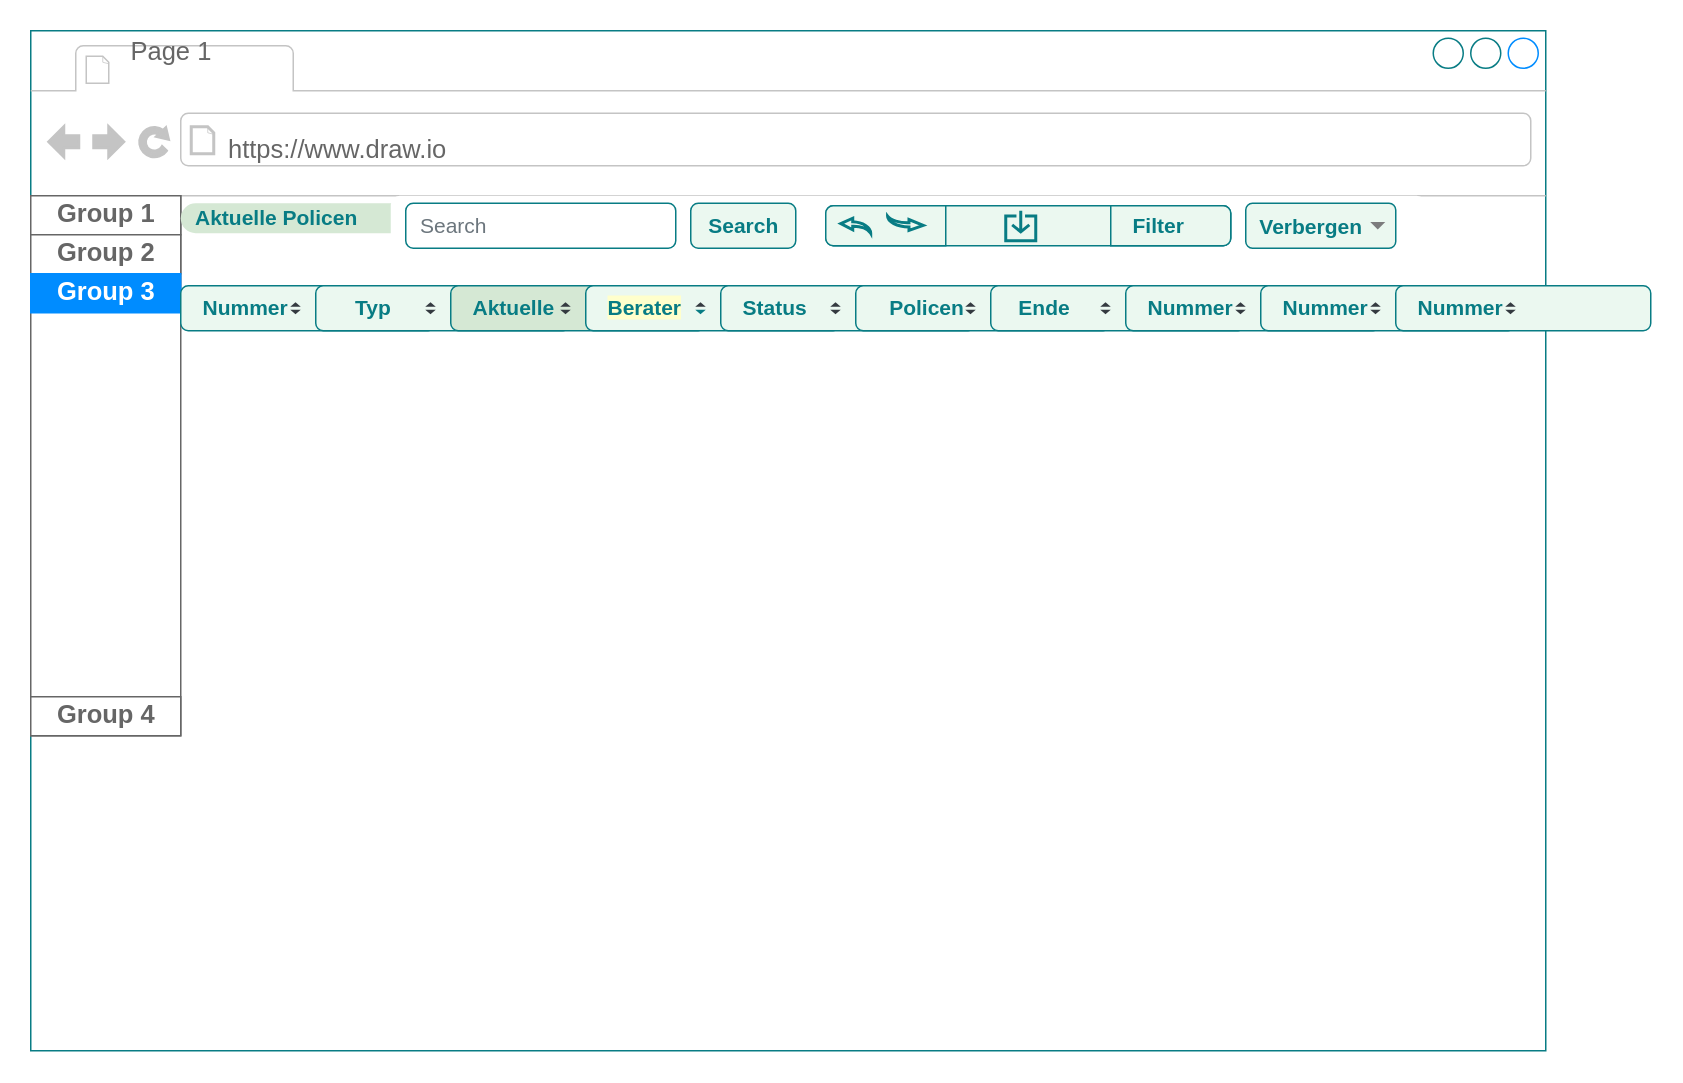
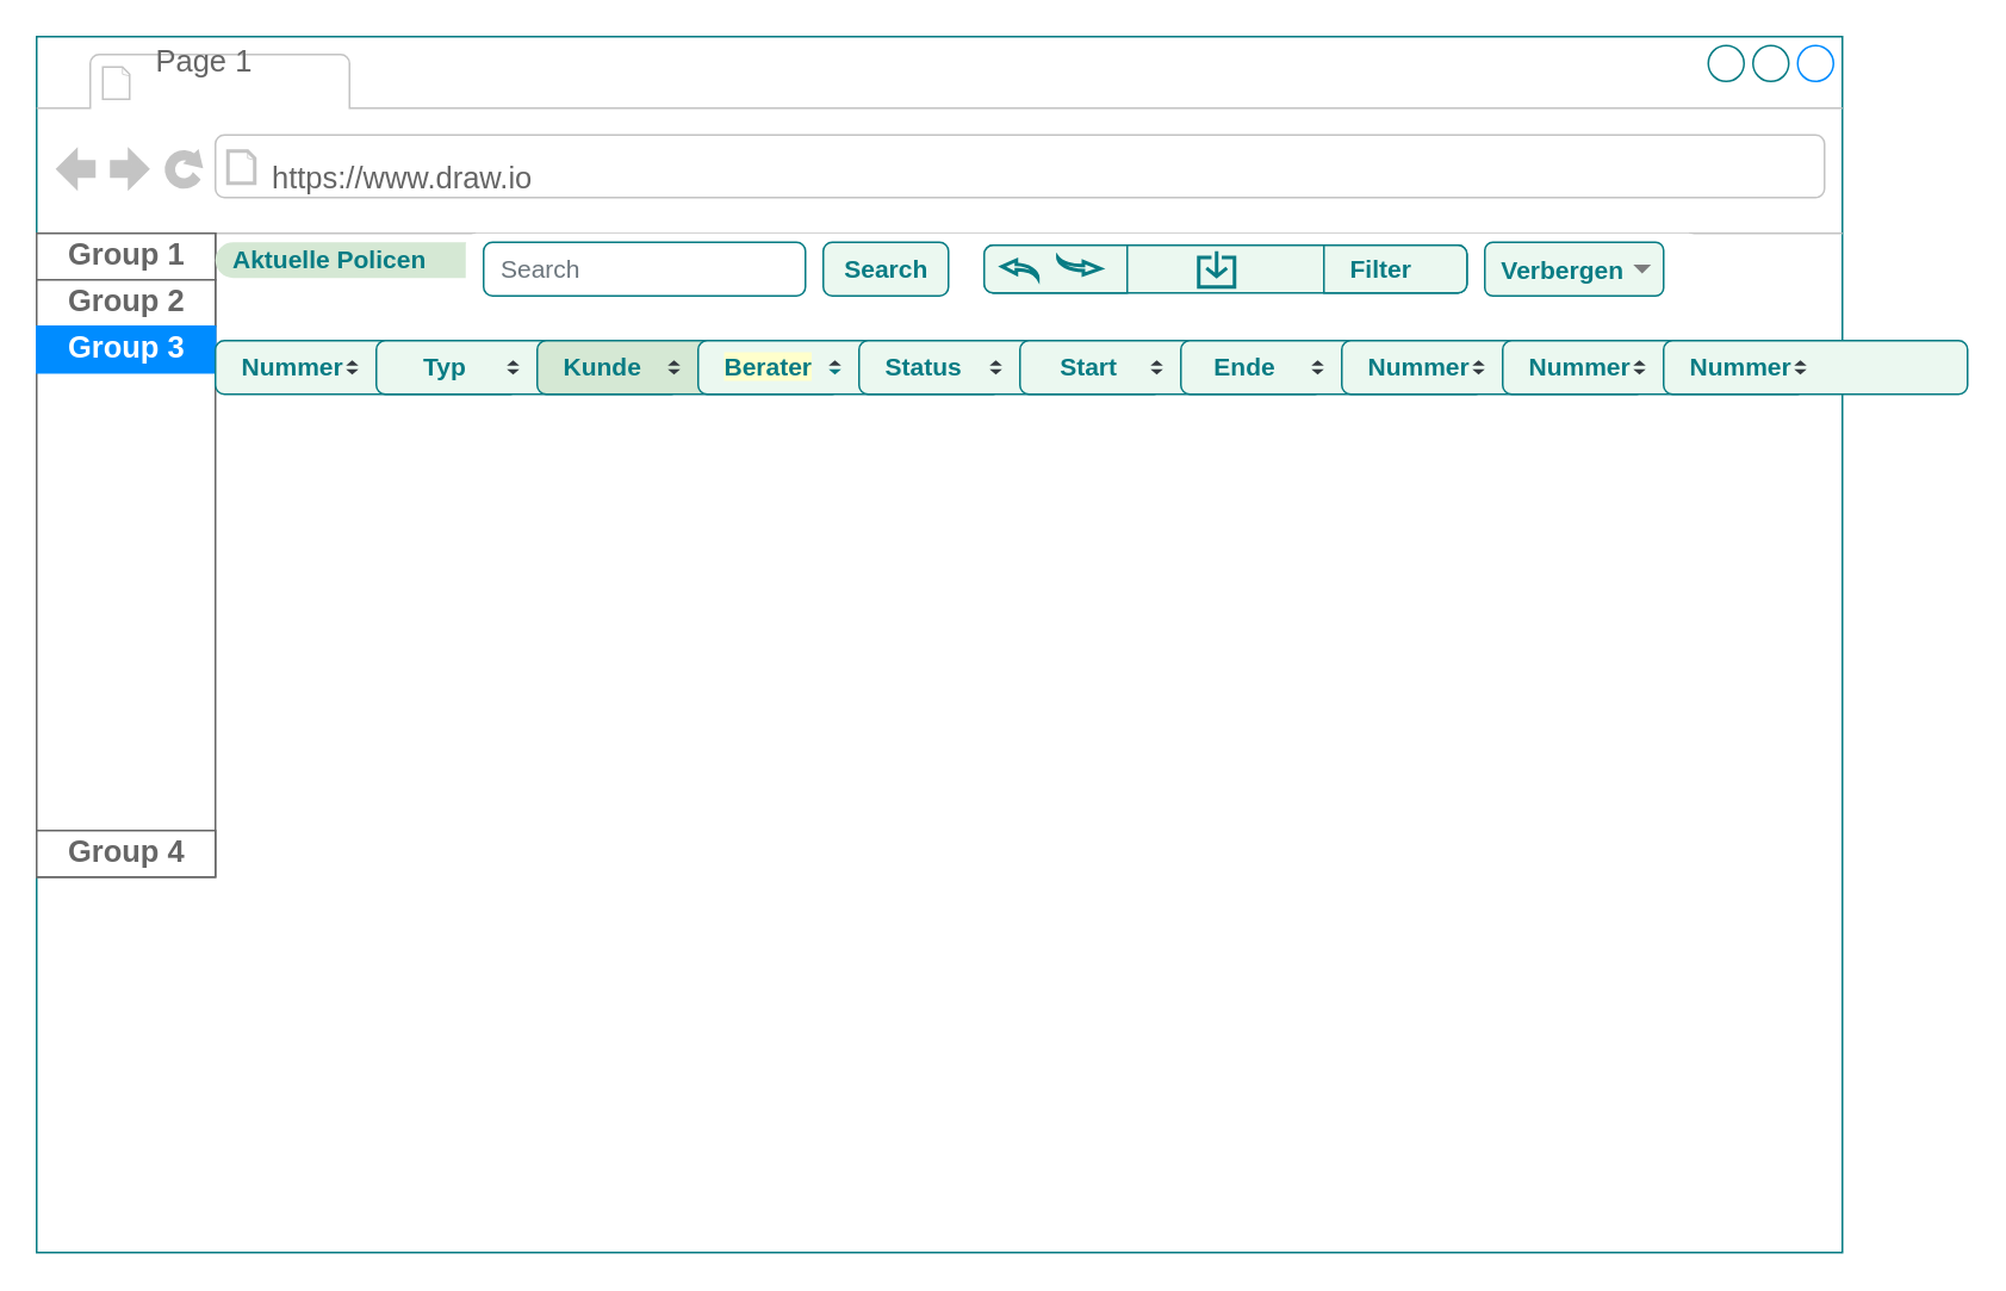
  <mxCell id="0" />
  <mxCell id="1" parent="0" />
  <mxCell id="2" value="" style="strokeWidth=1;shadow=0;dashed=0;align=center;html=1;shape=mxgraph.mockup.containers.browserWindow;rSize=0;strokeColor2=#008cff;strokeColor3=#c4c4c4;mainText=,;recursiveResize=0;strokeColor=#087C84;" vertex="1" parent="1"><mxGeometry x="20" y="20" width="1010" height="680" as="geometry" /></mxCell>
  <mxCell id="3" value="Page 1" style="strokeWidth=1;shadow=0;dashed=0;align=center;html=1;shape=mxgraph.mockup.containers.anchor;fontSize=17;fontColor=#666666;align=left;" vertex="1" parent="2"><mxGeometry x="65" y="2" width="110" height="26" as="geometry" /></mxCell>
  <mxCell id="4" value="https://www.draw.io" style="strokeWidth=1;shadow=0;dashed=0;align=center;html=1;shape=mxgraph.mockup.containers.anchor;rSize=0;fontSize=17;fontColor=#666666;align=left;" vertex="1" parent="2"><mxGeometry x="130" y="60" width="335" height="40" as="geometry" /></mxCell>
  <mxCell id="5" value="" style="strokeWidth=1;shadow=0;dashed=0;align=center;html=1;shape=mxgraph.mockup.containers.rrect;rSize=0;strokeColor=#666666;" vertex="1" parent="2"><mxGeometry y="110" width="100" height="360" as="geometry" /></mxCell>
  <mxCell id="6" value="Group 1" style="strokeColor=inherit;fillColor=inherit;gradientColor=inherit;strokeWidth=1;shadow=0;dashed=0;align=center;html=1;shape=mxgraph.mockup.containers.rrect;rSize=0;fontSize=17;fontColor=#666666;fontStyle=1;resizeWidth=1;" vertex="1" parent="5"><mxGeometry width="100" height="26" relative="1" as="geometry" /></mxCell>
  <mxCell id="7" value="Group 2" style="strokeColor=inherit;fillColor=inherit;gradientColor=inherit;strokeWidth=1;shadow=0;dashed=0;align=center;html=1;shape=mxgraph.mockup.containers.rrect;rSize=0;fontSize=17;fontColor=#666666;fontStyle=1;resizeWidth=1;" vertex="1" parent="5"><mxGeometry width="100" height="26" relative="1" as="geometry"><mxPoint y="26" as="offset" /></mxGeometry></mxCell>
  <mxCell id="8" value="Group 3" style="strokeWidth=1;shadow=0;dashed=0;align=center;html=1;shape=mxgraph.mockup.containers.rrect;rSize=0;fontSize=17;fontColor=#ffffff;fontStyle=1;fillColor=#008cff;strokeColor=#008cff;resizeWidth=1;" vertex="1" parent="5"><mxGeometry width="100" height="26" relative="1" as="geometry"><mxPoint y="52" as="offset" /></mxGeometry></mxCell>
  <mxCell id="9" value="Group 4" style="strokeColor=inherit;fillColor=inherit;gradientColor=inherit;strokeWidth=1;shadow=0;dashed=0;align=center;html=1;shape=mxgraph.mockup.containers.rrect;rSize=0;fontSize=17;fontColor=#666666;fontStyle=1;resizeWidth=1;" vertex="1" parent="5"><mxGeometry y="1" width="100" height="26" relative="1" as="geometry"><mxPoint y="-26" as="offset" /></mxGeometry></mxCell>
  <mxCell id="10" value="&lt;font color=&quot;#087C84&quot;&gt;Aktuelle Policen&lt;/font&gt;" style="rounded=1;whiteSpace=wrap;html=1;arcSize=50;strokeColor=none;strokeWidth=1;fillColor=#d5e8d4;fontColor=#000000;whiteSpace=wrap;align=left;verticalAlign=middle;spacingLeft=0;fontStyle=1;fontSize=14;spacing=10;" vertex="1" parent="2"><mxGeometry x="100" y="115" width="150" height="20" as="geometry" /></mxCell>
  <mxCell id="11" value="&lt;b&gt;&lt;font color=&quot;#087C84&quot;&gt;Nummer &lt;/font&gt;&lt;/b&gt;" style="html=1;shadow=0;dashed=0;shape=mxgraph.bootstrap.rrect;rSize=5;html=1;whiteSpace=wrap;fontColor=#7D868C;align=left;spacing=15;fontSize=14;fillColor=#EBF8F0;strokeColor=#087C84;" vertex="1" parent="2"><mxGeometry x="100" y="170" width="170" height="30" as="geometry" /></mxCell>
  <mxCell id="12" value="" style="shape=triangle;direction=south;fillColor=#343A40;strokeColor=none;perimeter=none;" vertex="1" parent="11"><mxGeometry x="1" y="0.5" width="7" height="3" relative="1" as="geometry"><mxPoint x="-97" y="1" as="offset" /></mxGeometry></mxCell>
  <mxCell id="13" value="" style="shape=triangle;direction=north;fillColor=#343A40;strokeColor=none;perimeter=none;" vertex="1" parent="11"><mxGeometry x="1" y="0.5" width="7" height="3" relative="1" as="geometry"><mxPoint x="-97" y="-4" as="offset" /></mxGeometry></mxCell>
  <mxCell id="14" value="" style="html=1;shadow=0;dashed=0;strokeColor=none;fontSize=16;fontColor=#181819;align=left;spacing=15;rounded=1;fillColor=#FFFFFF;" vertex="1" parent="2"><mxGeometry x="240" y="110" width="690" height="40" as="geometry" /></mxCell>
  <mxCell id="15" value="&lt;b&gt;&lt;span style=&quot;background-color: rgb(235 , 248 , 240)&quot;&gt;&lt;font color=&quot;#087C84&quot;&gt;Search&lt;/font&gt;&lt;/span&gt;&lt;/b&gt;" style="html=1;shadow=0;dashed=0;shape=mxgraph.bootstrap.rrect;rSize=5;fontSize=14;fontColor=#33A64C;strokeColor=#087C84;fillColor=#EBF8F0;" vertex="1" parent="14"><mxGeometry x="1" width="70" height="30" relative="1" as="geometry"><mxPoint x="-490" y="5" as="offset" /></mxGeometry></mxCell>
  <mxCell id="16" value="" style="html=1;shadow=0;dashed=0;shape=mxgraph.bootstrap.rrect;rSize=5;html=1;whiteSpace=wrap;fontColor=#7D868C;align=left;spacing=15;spacingLeft=80;fontSize=14;rounded=1;strokeColor=#087C84;fillColor=#EBF8F0;" vertex="1" parent="14"><mxGeometry x="290" y="6.667" width="270" height="26.667" as="geometry" /></mxCell>
  <mxCell id="17" value="" style="html=1;shadow=0;dashed=0;shape=mxgraph.bootstrap.leftButton;gradientColor=inherit;fontColor=inherit;rSize=5;perimeter=none;whiteSpace=wrap;resizeHeight=1;fontSize=14;align=left;spacing=15;fillColor=#EBF8F0;strokeColor=#087C84;" vertex="1" parent="16"><mxGeometry width="80" height="26.667" relative="1" as="geometry" /></mxCell>
  <mxCell id="18" value="&lt;font color=&quot;#087C84&quot;&gt;&lt;b&gt;Filter&lt;/b&gt;&lt;/font&gt;" style="html=1;shadow=0;dashed=0;shape=mxgraph.bootstrap.rightButton;gradientColor=inherit;fontColor=inherit;rSize=5;perimeter=none;whiteSpace=wrap;resizeHeight=1;fontSize=14;align=left;spacing=15;fillColor=#EBF8F0;strokeColor=#087C84;" vertex="1" parent="16"><mxGeometry x="1" width="80" height="26.667" relative="1" as="geometry"><mxPoint x="-80" as="offset" /></mxGeometry></mxCell>
  <mxCell id="19" value="Search" style="html=1;shadow=0;dashed=0;shape=mxgraph.bootstrap.rrect;rSize=5;fontSize=14;fontColor=#6C767D;fillColor=#ffffff;align=left;spacing=10;strokeColor=#087C84;" vertex="1" parent="14"><mxGeometry x="1" width="180" height="30" relative="1" as="geometry"><mxPoint x="-680" y="5" as="offset" /></mxGeometry></mxCell>
  <mxCell id="20" value="Verbergen" style="fontSize=14;align=right;spacingRight=20;strokeColor=#087C84;fontStyle=1;rounded=1;fillColor=#EBF8F0;fontColor=#087C84;" vertex="1" parent="2"><mxGeometry width="100" height="30" relative="1" as="geometry"><mxPoint x="810" y="115" as="offset" /></mxGeometry></mxCell>
  <mxCell id="21" value="" style="shape=triangle;direction=south;fillColor=#7C7C7D;strokeColor=none;perimeter=none;" vertex="1" parent="20"><mxGeometry x="1" y="0.5" width="10" height="5" relative="1" as="geometry"><mxPoint x="-17" y="-2.5" as="offset" /></mxGeometry></mxCell>
  <mxCell id="22" value="" style="html=1;verticalLabelPosition=bottom;align=center;labelBackgroundColor=#ffffff;verticalAlign=top;strokeWidth=2;shadow=0;dashed=0;shape=mxgraph.ios7.icons.back;rounded=1;fontSize=16;fontColor=#181819;fillColor=#EBF8F0;strokeColor=#087C84;" vertex="1" parent="2"><mxGeometry x="540" y="125" width="20" height="10" as="geometry" /></mxCell>
  <mxCell id="23" value="&lt;font color=&quot;#087C84&quot;&gt;&lt;b&gt;&amp;nbsp;&amp;nbsp; Typ&lt;/b&gt;&lt;/font&gt;" style="html=1;shadow=0;dashed=0;shape=mxgraph.bootstrap.rrect;rSize=5;html=1;whiteSpace=wrap;fontColor=#7D868C;align=left;spacing=15;fontSize=14;fillColor=#EBF8F0;strokeColor=#087C84;" vertex="1" parent="2"><mxGeometry x="190" y="170" width="170" height="30" as="geometry" /></mxCell>
  <mxCell id="24" value="" style="shape=triangle;direction=south;fillColor=#343A40;strokeColor=none;perimeter=none;" vertex="1" parent="23"><mxGeometry x="1" y="0.5" width="7" height="3" relative="1" as="geometry"><mxPoint x="-97" y="1" as="offset" /></mxGeometry></mxCell>
  <mxCell id="25" value="" style="shape=triangle;direction=north;fillColor=#343A40;strokeColor=none;perimeter=none;" vertex="1" parent="23"><mxGeometry x="1" y="0.5" width="7" height="3" relative="1" as="geometry"><mxPoint x="-97" y="-4" as="offset" /></mxGeometry></mxCell>
- <mxCell id="26" value="&lt;font color=&quot;#087C84&quot;&gt;&lt;b&gt;Aktuelle&lt;/b&gt;&lt;/font&gt;" style="html=1;shadow=0;dashed=0;shape=mxgraph.bootstrap.rrect;rSize=5;html=1;whiteSpace=wrap;fontColor=#7D868C;align=left;spacing=15;fontSize=14;strokeColor=#087C84;fillColor=#D5E8D4;" vertex="1" parent="2"><mxGeometry x="280" y="170" width="170" height="30" as="geometry" /></mxCell>
+ <mxCell id="26" value="&lt;font color=&quot;#087C84&quot;&gt;&lt;b&gt;Kunde&lt;/b&gt;&lt;/font&gt;" style="html=1;shadow=0;dashed=0;shape=mxgraph.bootstrap.rrect;rSize=5;html=1;whiteSpace=wrap;fontColor=#7D868C;align=left;spacing=15;fontSize=14;strokeColor=#087C84;fillColor=#D5E8D4;" vertex="1" parent="2"><mxGeometry x="280" y="170" width="170" height="30" as="geometry" /></mxCell>
  <mxCell id="27" value="" style="shape=triangle;direction=south;fillColor=#343A40;strokeColor=none;perimeter=none;" vertex="1" parent="26"><mxGeometry x="1" y="0.5" width="7" height="3" relative="1" as="geometry"><mxPoint x="-97" y="1" as="offset" /></mxGeometry></mxCell>
  <mxCell id="28" value="" style="shape=triangle;direction=north;fillColor=#343A40;strokeColor=none;perimeter=none;" vertex="1" parent="26"><mxGeometry x="1" y="0.5" width="7" height="3" relative="1" as="geometry"><mxPoint x="-97" y="-4" as="offset" /></mxGeometry></mxCell>
  <mxCell id="29" value="&lt;span style=&quot;background-color: rgb(255 , 255 , 204)&quot;&gt;&lt;font color=&quot;#087C84&quot;&gt;&lt;b&gt;Berater&lt;/b&gt;&lt;/font&gt;&lt;/span&gt;" style="html=1;shadow=0;dashed=0;shape=mxgraph.bootstrap.rrect;rSize=5;html=1;whiteSpace=wrap;fontColor=#7D868C;align=left;spacing=15;fontSize=14;strokeColor=#087C84;fillColor=#EBF8F0;" vertex="1" parent="2"><mxGeometry x="370" y="170" width="170" height="30" as="geometry" /></mxCell>
  <mxCell id="30" value="" style="shape=triangle;direction=south;strokeColor=none;perimeter=none;rounded=0;sketch=0;fillColor=#087C84;" vertex="1" parent="29"><mxGeometry x="1" y="0.5" width="7" height="3" relative="1" as="geometry"><mxPoint x="-97" y="1" as="offset" /></mxGeometry></mxCell>
  <mxCell id="31" value="" style="shape=triangle;direction=north;fillColor=#343A40;strokeColor=none;perimeter=none;" vertex="1" parent="29"><mxGeometry x="1" y="0.5" width="7" height="3" relative="1" as="geometry"><mxPoint x="-97" y="-4" as="offset" /></mxGeometry></mxCell>
  <mxCell id="32" value="&lt;font color=&quot;#087C84&quot;&gt;&lt;b&gt;Status&lt;/b&gt;&lt;/font&gt;" style="html=1;shadow=0;dashed=0;shape=mxgraph.bootstrap.rrect;rSize=5;html=1;whiteSpace=wrap;fontColor=#7D868C;align=left;spacing=15;fontSize=14;fillColor=#EBF8F0;strokeColor=#087C84;" vertex="1" parent="2"><mxGeometry x="460" y="170" width="170" height="30" as="geometry" /></mxCell>
  <mxCell id="33" value="" style="shape=triangle;direction=south;fillColor=#343A40;strokeColor=none;perimeter=none;" vertex="1" parent="32"><mxGeometry x="1" y="0.5" width="7" height="3" relative="1" as="geometry"><mxPoint x="-97" y="1" as="offset" /></mxGeometry></mxCell>
  <mxCell id="34" value="" style="shape=triangle;direction=north;fillColor=#343A40;strokeColor=none;perimeter=none;" vertex="1" parent="32"><mxGeometry x="1" y="0.5" width="7" height="3" relative="1" as="geometry"><mxPoint x="-97" y="-4" as="offset" /></mxGeometry></mxCell>
- <mxCell id="35" value="&lt;font color=&quot;#087C84&quot;&gt;&lt;b&gt;&amp;nbsp; Policen&lt;/b&gt;&lt;/font&gt;" style="html=1;shadow=0;dashed=0;shape=mxgraph.bootstrap.rrect;rSize=5;html=1;whiteSpace=wrap;fontColor=#7D868C;align=left;spacing=15;fontSize=14;fillColor=#EBF8F0;strokeColor=#087C84;" vertex="1" parent="2"><mxGeometry x="550" y="170" width="170" height="30" as="geometry" /></mxCell>
+ <mxCell id="35" value="&lt;font color=&quot;#087C84&quot;&gt;&lt;b&gt;&amp;nbsp; Start&lt;/b&gt;&lt;/font&gt;" style="html=1;shadow=0;dashed=0;shape=mxgraph.bootstrap.rrect;rSize=5;html=1;whiteSpace=wrap;fontColor=#7D868C;align=left;spacing=15;fontSize=14;fillColor=#EBF8F0;strokeColor=#087C84;" vertex="1" parent="2"><mxGeometry x="550" y="170" width="170" height="30" as="geometry" /></mxCell>
  <mxCell id="36" value="" style="shape=triangle;direction=south;fillColor=#343A40;strokeColor=none;perimeter=none;" vertex="1" parent="35"><mxGeometry x="1" y="0.5" width="7" height="3" relative="1" as="geometry"><mxPoint x="-97" y="1" as="offset" /></mxGeometry></mxCell>
  <mxCell id="37" value="" style="shape=triangle;direction=north;fillColor=#343A40;strokeColor=none;perimeter=none;" vertex="1" parent="35"><mxGeometry x="1" y="0.5" width="7" height="3" relative="1" as="geometry"><mxPoint x="-97" y="-4" as="offset" /></mxGeometry></mxCell>
  <mxCell id="38" value="&lt;font color=&quot;#087C84&quot;&gt;&lt;b&gt;&amp;nbsp;Ende&lt;/b&gt;&lt;/font&gt;" style="html=1;shadow=0;dashed=0;shape=mxgraph.bootstrap.rrect;rSize=5;html=1;whiteSpace=wrap;fontColor=#7D868C;align=left;spacing=15;fontSize=14;fillColor=#EBF8F0;strokeColor=#087C84;" vertex="1" parent="2"><mxGeometry x="640" y="170" width="170" height="30" as="geometry" /></mxCell>
  <mxCell id="39" value="" style="shape=triangle;direction=south;fillColor=#343A40;strokeColor=none;perimeter=none;" vertex="1" parent="38"><mxGeometry x="1" y="0.5" width="7" height="3" relative="1" as="geometry"><mxPoint x="-97" y="1" as="offset" /></mxGeometry></mxCell>
  <mxCell id="40" value="" style="shape=triangle;direction=north;fillColor=#343A40;strokeColor=none;perimeter=none;" vertex="1" parent="38"><mxGeometry x="1" y="0.5" width="7" height="3" relative="1" as="geometry"><mxPoint x="-97" y="-4" as="offset" /></mxGeometry></mxCell>
  <mxCell id="41" value="&lt;b&gt;&lt;font color=&quot;#087C84&quot;&gt;Nummer &lt;/font&gt;&lt;/b&gt;" style="html=1;shadow=0;dashed=0;shape=mxgraph.bootstrap.rrect;rSize=5;html=1;whiteSpace=wrap;fontColor=#7D868C;align=left;spacing=15;fontSize=14;fillColor=#EBF8F0;strokeColor=#087C84;" vertex="1" parent="2"><mxGeometry x="730" y="170" width="170" height="30" as="geometry" /></mxCell>
  <mxCell id="42" value="" style="shape=triangle;direction=south;fillColor=#343A40;strokeColor=none;perimeter=none;" vertex="1" parent="41"><mxGeometry x="1" y="0.5" width="7" height="3" relative="1" as="geometry"><mxPoint x="-97" y="1" as="offset" /></mxGeometry></mxCell>
  <mxCell id="43" value="" style="shape=triangle;direction=north;fillColor=#343A40;strokeColor=none;perimeter=none;" vertex="1" parent="41"><mxGeometry x="1" y="0.5" width="7" height="3" relative="1" as="geometry"><mxPoint x="-97" y="-4" as="offset" /></mxGeometry></mxCell>
  <mxCell id="44" value="&lt;b&gt;&lt;font color=&quot;#087C84&quot;&gt;Nummer &lt;/font&gt;&lt;/b&gt;" style="html=1;shadow=0;dashed=0;shape=mxgraph.bootstrap.rrect;rSize=5;html=1;whiteSpace=wrap;fontColor=#7D868C;align=left;spacing=15;fontSize=14;fillColor=#EBF8F0;strokeColor=#087C84;" vertex="1" parent="2"><mxGeometry x="820" y="170" width="170" height="30" as="geometry" /></mxCell>
  <mxCell id="45" value="" style="shape=triangle;direction=south;fillColor=#343A40;strokeColor=none;perimeter=none;" vertex="1" parent="44"><mxGeometry x="1" y="0.5" width="7" height="3" relative="1" as="geometry"><mxPoint x="-97" y="1" as="offset" /></mxGeometry></mxCell>
  <mxCell id="46" value="" style="shape=triangle;direction=north;fillColor=#343A40;strokeColor=none;perimeter=none;" vertex="1" parent="44"><mxGeometry x="1" y="0.5" width="7" height="3" relative="1" as="geometry"><mxPoint x="-97" y="-4" as="offset" /></mxGeometry></mxCell>
  <mxCell id="47" value="&lt;b&gt;&lt;font color=&quot;#087C84&quot;&gt;Nummer &lt;/font&gt;&lt;/b&gt;" style="html=1;shadow=0;dashed=0;shape=mxgraph.bootstrap.rrect;rSize=5;html=1;whiteSpace=wrap;fontColor=#7D868C;align=left;spacing=15;fontSize=14;fillColor=#EBF8F0;strokeColor=#087C84;" vertex="1" parent="2"><mxGeometry x="910" y="170" width="170" height="30" as="geometry" /></mxCell>
  <mxCell id="48" value="" style="shape=triangle;direction=south;fillColor=#343A40;strokeColor=none;perimeter=none;resizable=0;movable=0;" vertex="1" parent="47"><mxGeometry x="1" y="0.5" width="7" height="3" relative="1" as="geometry"><mxPoint x="-97" y="1" as="offset" /></mxGeometry></mxCell>
  <mxCell id="49" value="" style="shape=triangle;direction=north;fillColor=#343A40;strokeColor=none;perimeter=none;" vertex="1" parent="47"><mxGeometry x="1" y="0.5" width="7" height="3" relative="1" as="geometry"><mxPoint x="-97" y="-4" as="offset" /></mxGeometry></mxCell>
  <mxCell id="50" value="" style="html=1;verticalLabelPosition=bottom;align=center;labelBackgroundColor=#ffffff;verticalAlign=top;strokeWidth=2;shadow=0;dashed=0;shape=mxgraph.ios7.icons.back;rounded=1;fontSize=16;fontColor=#181819;fillColor=#EBF8F0;strokeColor=#087C84;direction=north;rotation=-90;sketch=0;noLabel=1;" vertex="1" parent="2"><mxGeometry x="578.34" y="116.43" width="9.49" height="23.82" as="geometry" /></mxCell>
  <mxCell id="51" value="" style="html=1;verticalLabelPosition=bottom;align=center;labelBackgroundColor=#ffffff;verticalAlign=top;strokeWidth=2;shadow=0;dashed=0;shape=mxgraph.ios7.icons.down;rounded=1;fontSize=16;fontColor=#181819;fillColor=#EBF8F0;strokeColor=#087C84;" vertex="1" parent="1"><mxGeometry x="670" y="140" width="20" height="20" as="geometry" /></mxCell>
